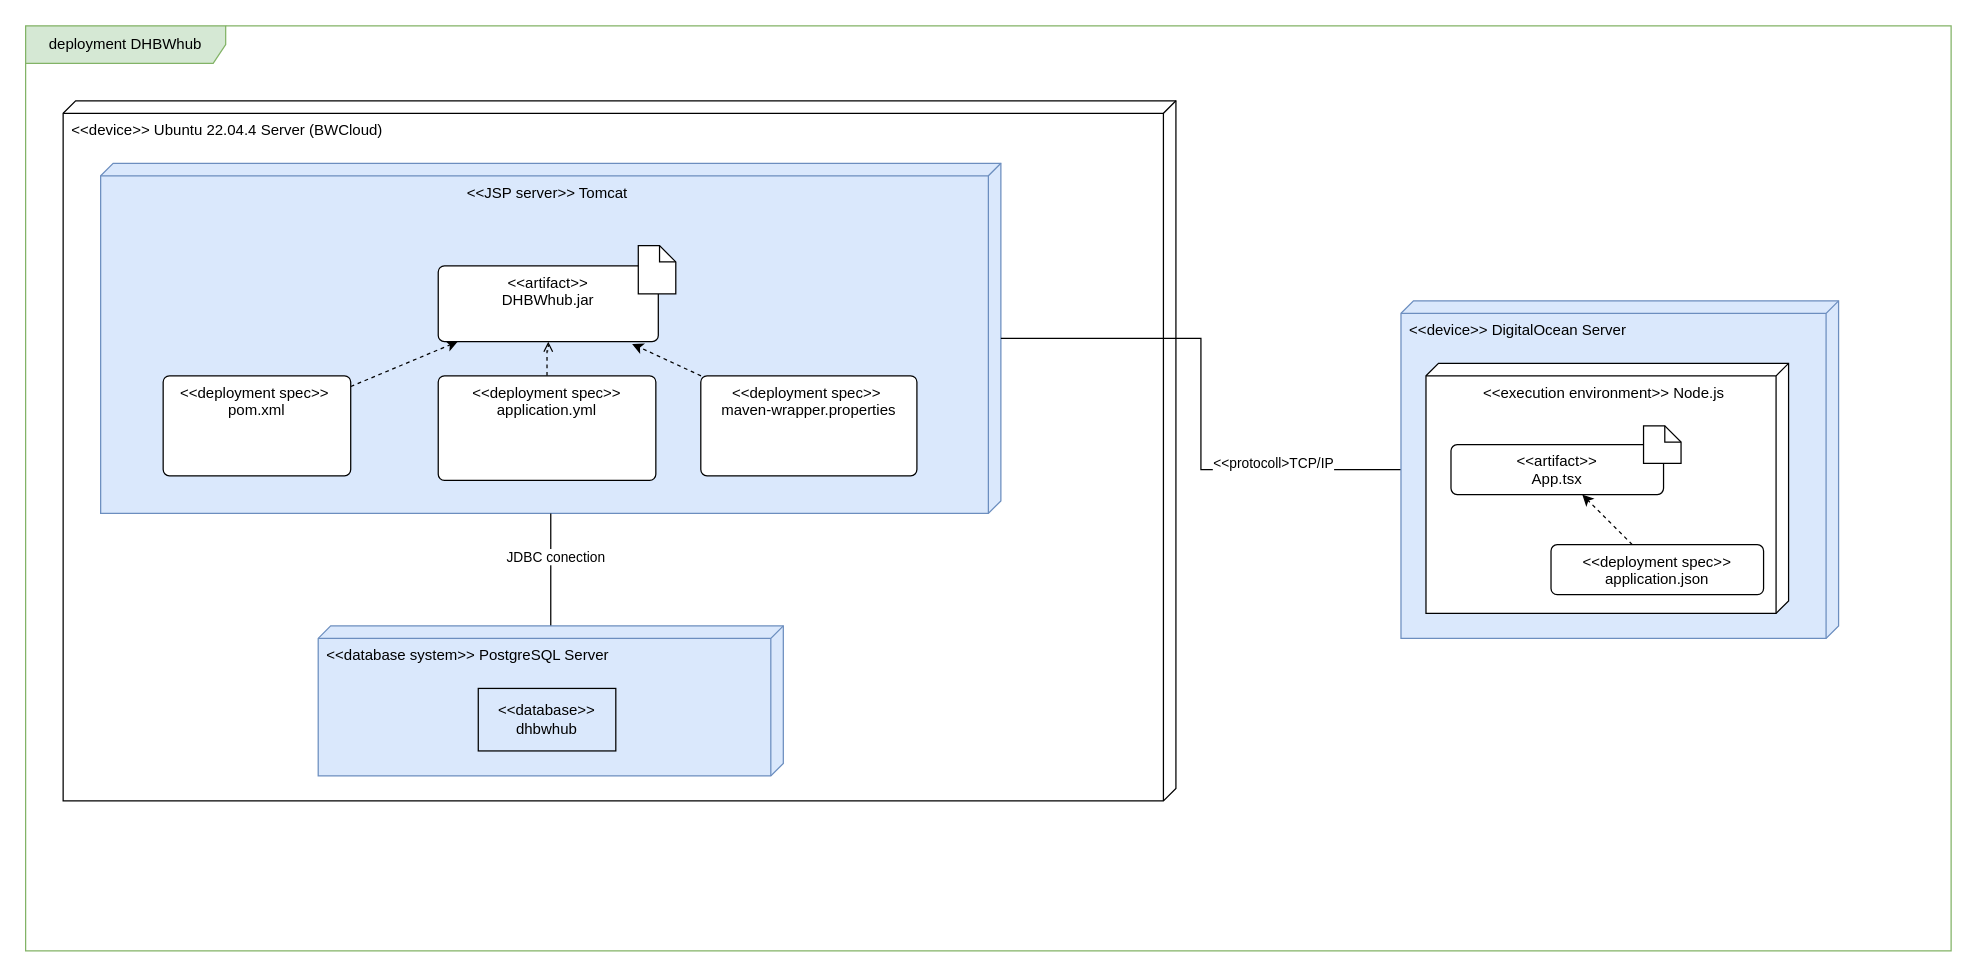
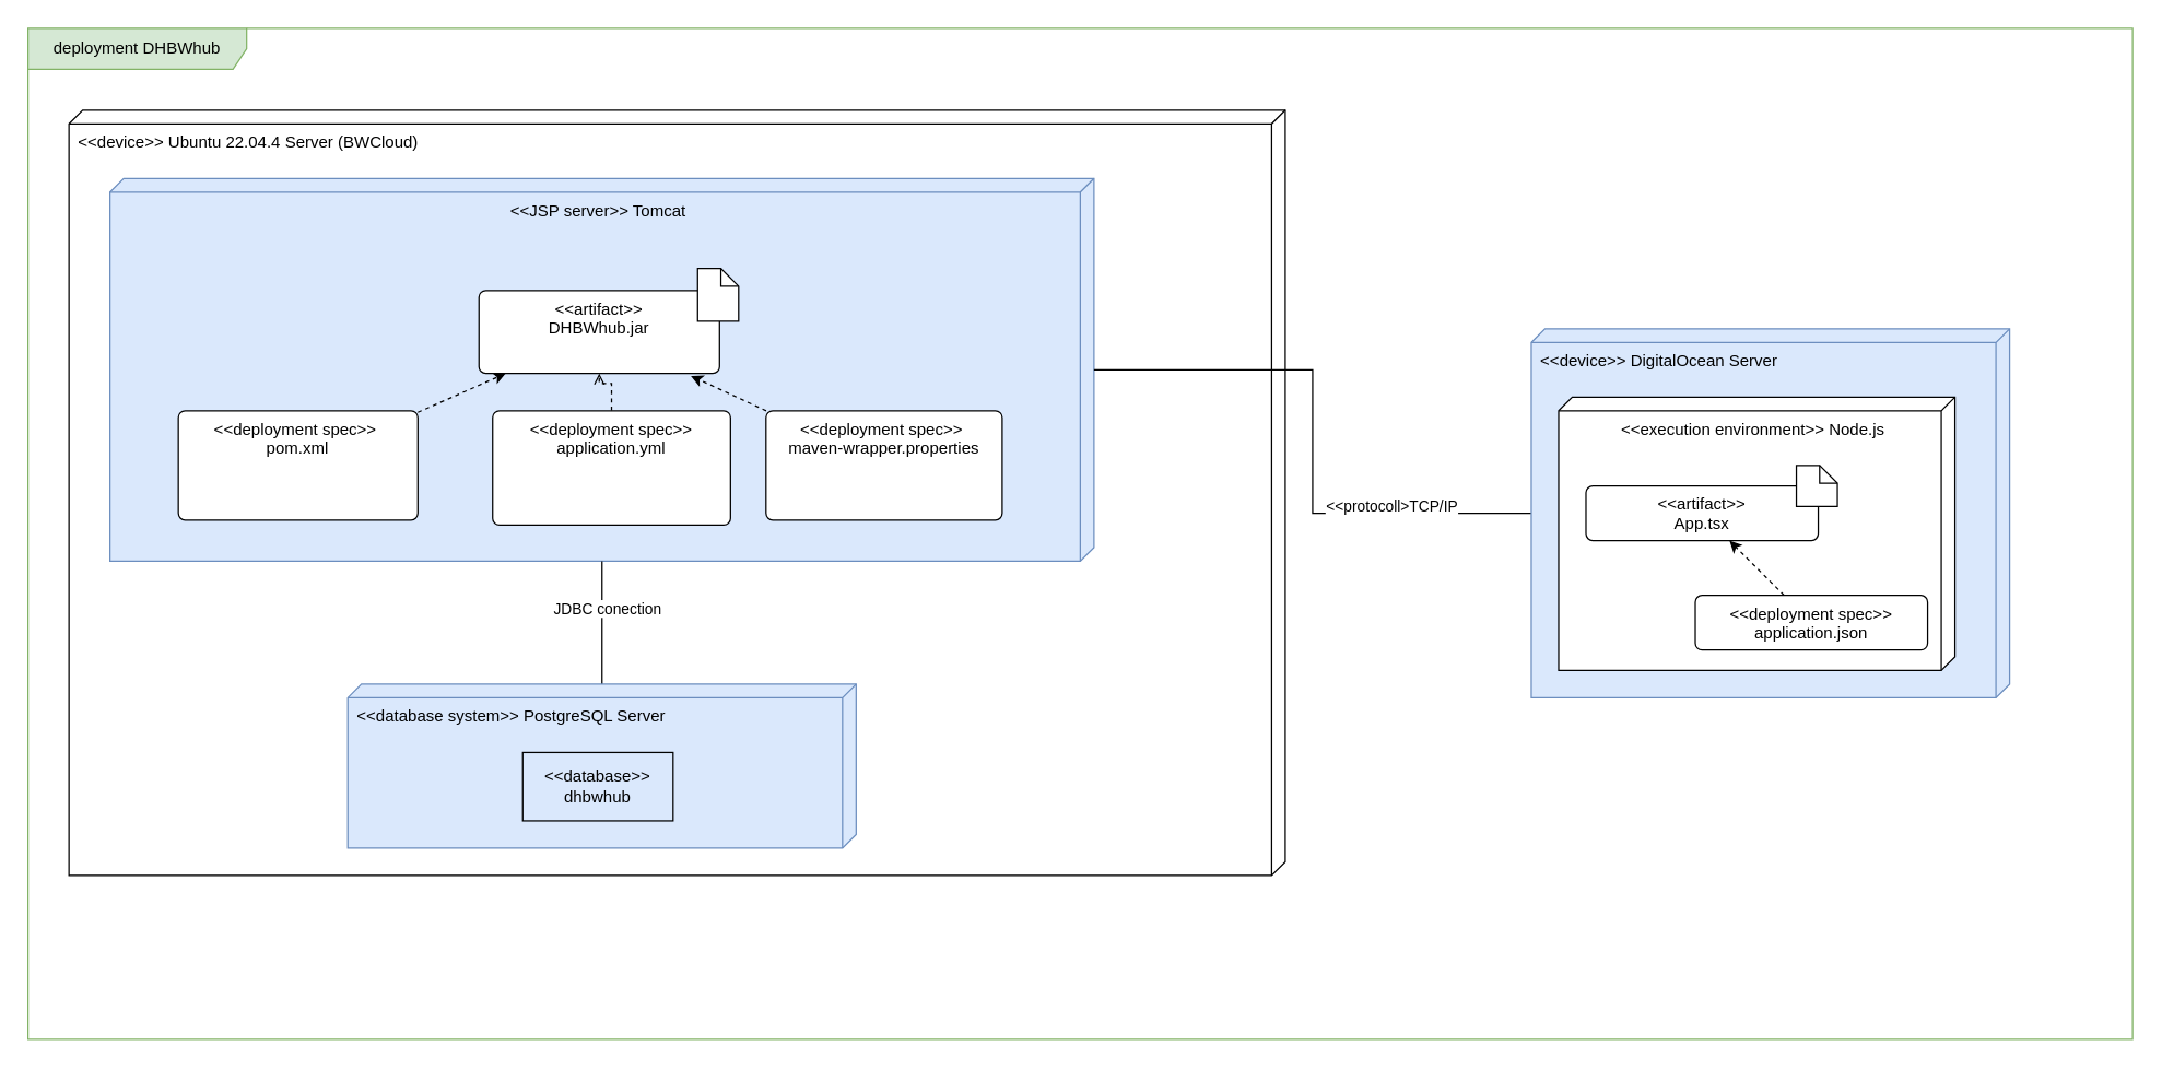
  <mxCell id="0" />
  <mxCell id="1" parent="0" />
  <mxCell id="2" value="deployment DHBWhub" style="shape=umlFrame;whiteSpace=wrap;html=1;pointerEvents=0;recursiveResize=0;container=1;collapsible=0;width=160;fillColor=#d5e8d4;strokeColor=#82b366;" vertex="1" parent="1"><mxGeometry x="20" y="20" width="1540" height="740" as="geometry" /></mxCell>
  <mxCell id="3" value="&amp;lt;&amp;lt;device&amp;gt;&amp;gt; Ubuntu 22.04.4 Server (BWCloud)" style="verticalAlign=top;align=left;shape=cube;size=10;direction=south;fontStyle=0;html=1;boundedLbl=1;spacingLeft=5;whiteSpace=wrap;" vertex="1" parent="2"><mxGeometry x="30" y="60" width="890" height="560" as="geometry" /></mxCell>
  <mxCell id="4" value="&amp;lt;&amp;lt;JSP server&amp;gt;&amp;gt; Tomcat" style="verticalAlign=top;align=center;shape=cube;size=10;direction=south;html=1;boundedLbl=1;spacingLeft=5;whiteSpace=wrap;fillColor=#dae8fc;strokeColor=#6c8ebf;" vertex="1" parent="3"><mxGeometry width="720" height="280" relative="1" as="geometry"><mxPoint x="30" y="50" as="offset" /></mxGeometry></mxCell>
  <mxCell id="5" style="rounded=0;orthogonalLoop=1;jettySize=auto;html=1;dashed=1;" edge="1" parent="3" source="6" target="11"><mxGeometry relative="1" as="geometry" /></mxCell>
- <mxCell id="6" value="&lt;div&gt;&amp;lt;&amp;lt;deployment spec&amp;gt;&amp;gt;&amp;nbsp;&lt;/div&gt;&lt;div&gt;pom.xml&lt;/div&gt;" style="html=1;align=center;verticalAlign=top;rounded=1;absoluteArcSize=1;arcSize=10;dashed=0;whiteSpace=wrap;" vertex="1" parent="3"><mxGeometry x="80" y="220.001" width="150" height="79.996" as="geometry" /></mxCell>
+ <mxCell id="6" value="&lt;div&gt;&amp;lt;&amp;lt;deployment spec&amp;gt;&amp;gt;&amp;nbsp;&lt;/div&gt;&lt;div&gt;pom.xml&lt;/div&gt;" style="html=1;align=center;verticalAlign=top;rounded=1;absoluteArcSize=1;arcSize=10;dashed=0;whiteSpace=wrap;" vertex="1" parent="3"><mxGeometry x="80" y="220.001" width="175.253" height="79.996" as="geometry" /></mxCell>
  <mxCell id="7" style="rounded=0;orthogonalLoop=1;jettySize=auto;html=1;entryX=0.881;entryY=1.03;entryDx=0;entryDy=0;entryPerimeter=0;dashed=1;" edge="1" parent="3" source="8" target="11"><mxGeometry relative="1" as="geometry" /></mxCell>
  <mxCell id="8" value="&lt;div&gt;&amp;lt;&amp;lt;deployment spec&amp;gt;&amp;gt;&amp;nbsp;&lt;/div&gt;&lt;div&gt;maven-wrapper.properties&lt;/div&gt;" style="html=1;align=center;verticalAlign=top;rounded=1;absoluteArcSize=1;arcSize=10;dashed=0;whiteSpace=wrap;" vertex="1" parent="3"><mxGeometry x="510.0" y="220.001" width="172.836" height="79.996" as="geometry" /></mxCell>
  <mxCell id="9" style="edgeStyle=orthogonalEdgeStyle;rounded=0;orthogonalLoop=1;jettySize=auto;html=1;dashed=1;endArrow=open;" edge="1" parent="3" source="10" target="11"><mxGeometry relative="1" as="geometry" /></mxCell>
- <mxCell id="10" value="&lt;div&gt;&amp;lt;&amp;lt;deployment spec&amp;gt;&amp;gt; application.yml&lt;/div&gt;" style="html=1;align=center;verticalAlign=top;rounded=1;absoluteArcSize=1;arcSize=10;dashed=0;whiteSpace=wrap;" vertex="1" parent="3"><mxGeometry x="300.0" y="220.001" width="174.044" height="83.691" as="geometry" /></mxCell>
+ <mxCell id="10" value="&lt;div&gt;&amp;lt;&amp;lt;deployment spec&amp;gt;&amp;gt; application.yml&lt;/div&gt;" style="html=1;align=center;verticalAlign=top;rounded=1;absoluteArcSize=1;arcSize=10;dashed=0;whiteSpace=wrap;" vertex="1" parent="3"><mxGeometry x="310" y="220.001" width="174.044" height="83.691" as="geometry" /></mxCell>
  <mxCell id="11" value="&lt;div&gt;&amp;lt;&amp;lt;artifact&amp;gt;&amp;gt; &lt;br&gt;&lt;/div&gt;&lt;div&gt;DHBWhub.jar&lt;br&gt;&lt;/div&gt;" style="html=1;align=center;verticalAlign=top;rounded=1;absoluteArcSize=1;arcSize=10;dashed=0;whiteSpace=wrap;" vertex="1" parent="3"><mxGeometry x="300.003" y="131.954" width="176.011" height="60.686" as="geometry" /></mxCell>
  <mxCell id="12" value="" style="shape=note;size=13;whiteSpace=wrap;html=1;" vertex="1" parent="3"><mxGeometry x="460" y="115.862" width="30" height="38.621" as="geometry" /></mxCell>
  <mxCell id="13" style="edgeStyle=orthogonalEdgeStyle;rounded=0;orthogonalLoop=1;jettySize=auto;html=1;endArrow=none;endFill=0;" edge="1" parent="3" source="15" target="4"><mxGeometry relative="1" as="geometry" /></mxCell>
  <mxCell id="14" value="JDBC conection" style="edgeLabel;html=1;align=center;verticalAlign=middle;resizable=0;points=[];" vertex="1" connectable="0" parent="13"><mxGeometry x="0.238" y="-3" relative="1" as="geometry"><mxPoint as="offset" /></mxGeometry></mxCell>
  <mxCell id="15" value="&lt;div&gt;&amp;lt;&amp;lt;database system&amp;gt;&amp;gt; PostgreSQL Server&lt;br&gt;&lt;/div&gt;" style="verticalAlign=top;align=left;shape=cube;size=10;direction=south;fontStyle=0;html=1;boundedLbl=1;spacingLeft=5;whiteSpace=wrap;fillColor=#dae8fc;strokeColor=#6c8ebf;" vertex="1" parent="3"><mxGeometry x="204.01" y="420" width="371.99" height="120" as="geometry" /></mxCell>
  <mxCell id="16" value="&amp;lt;&amp;lt;database&amp;gt;&amp;gt; dhbwhub" style="html=1;whiteSpace=wrap;fillColor=#dae8fc;" vertex="1" parent="3"><mxGeometry x="332.02" y="470" width="110" height="50" as="geometry" /></mxCell>
  <mxCell id="17" style="edgeStyle=orthogonalEdgeStyle;rounded=0;orthogonalLoop=1;jettySize=auto;html=1;endArrow=none;endFill=0;" edge="1" parent="2" source="19" target="4"><mxGeometry relative="1" as="geometry" /></mxCell>
  <mxCell id="18" value="&amp;lt;&amp;lt;protocoll&amp;gt;TCP/IP" style="edgeLabel;html=1;align=center;verticalAlign=middle;resizable=0;points=[];" vertex="1" connectable="0" parent="17"><mxGeometry x="-0.437" y="-3" relative="1" as="geometry"><mxPoint x="17" y="-3" as="offset" /></mxGeometry></mxCell>
  <mxCell id="19" value="&amp;lt;&amp;lt;device&amp;gt;&amp;gt; DigitalOcean Server" style="verticalAlign=top;align=left;shape=cube;size=10;direction=south;fontStyle=0;html=1;boundedLbl=1;spacingLeft=5;whiteSpace=wrap;fillColor=#dae8fc;strokeColor=#6c8ebf;" vertex="1" parent="2"><mxGeometry x="1100" y="220" width="350" height="270" as="geometry" /></mxCell>
  <mxCell id="20" value="&lt;div&gt;&amp;lt;&amp;lt;execution environment&amp;gt;&amp;gt; Node.js&lt;/div&gt;" style="verticalAlign=top;align=center;shape=cube;size=10;direction=south;html=1;boundedLbl=1;spacingLeft=5;whiteSpace=wrap;" vertex="1" parent="19"><mxGeometry width="290" height="200" relative="1" as="geometry"><mxPoint x="20" y="50" as="offset" /></mxGeometry></mxCell>
  <mxCell id="21" value="&lt;div&gt;&amp;lt;&amp;lt;artifact&amp;gt;&amp;gt; &lt;br&gt;&lt;/div&gt;&lt;div&gt;App.tsx&lt;br&gt;&lt;/div&gt;" style="html=1;align=center;verticalAlign=top;rounded=1;absoluteArcSize=1;arcSize=10;dashed=0;whiteSpace=wrap;" vertex="1" parent="19"><mxGeometry x="40" y="115" width="170" height="40" as="geometry" /></mxCell>
  <mxCell id="22" style="rounded=0;orthogonalLoop=1;jettySize=auto;html=1;jumpStyle=none;strokeColor=default;flowAnimation=0;dashed=1;" edge="1" parent="19" source="23" target="21"><mxGeometry relative="1" as="geometry" /></mxCell>
  <mxCell id="23" value="&lt;div&gt;&amp;lt;&amp;lt;deployment spec&amp;gt;&amp;gt; &lt;br&gt;&lt;/div&gt;&lt;div&gt;application.json&lt;br&gt;&lt;/div&gt;" style="html=1;align=center;verticalAlign=top;rounded=1;absoluteArcSize=1;arcSize=10;dashed=0;whiteSpace=wrap;" vertex="1" parent="19"><mxGeometry x="120" y="195" width="170" height="40" as="geometry" /></mxCell>
  <mxCell id="24" value="" style="shape=note;size=13;whiteSpace=wrap;html=1;" vertex="1" parent="19"><mxGeometry x="194" y="100" width="30" height="30" as="geometry" /></mxCell>
